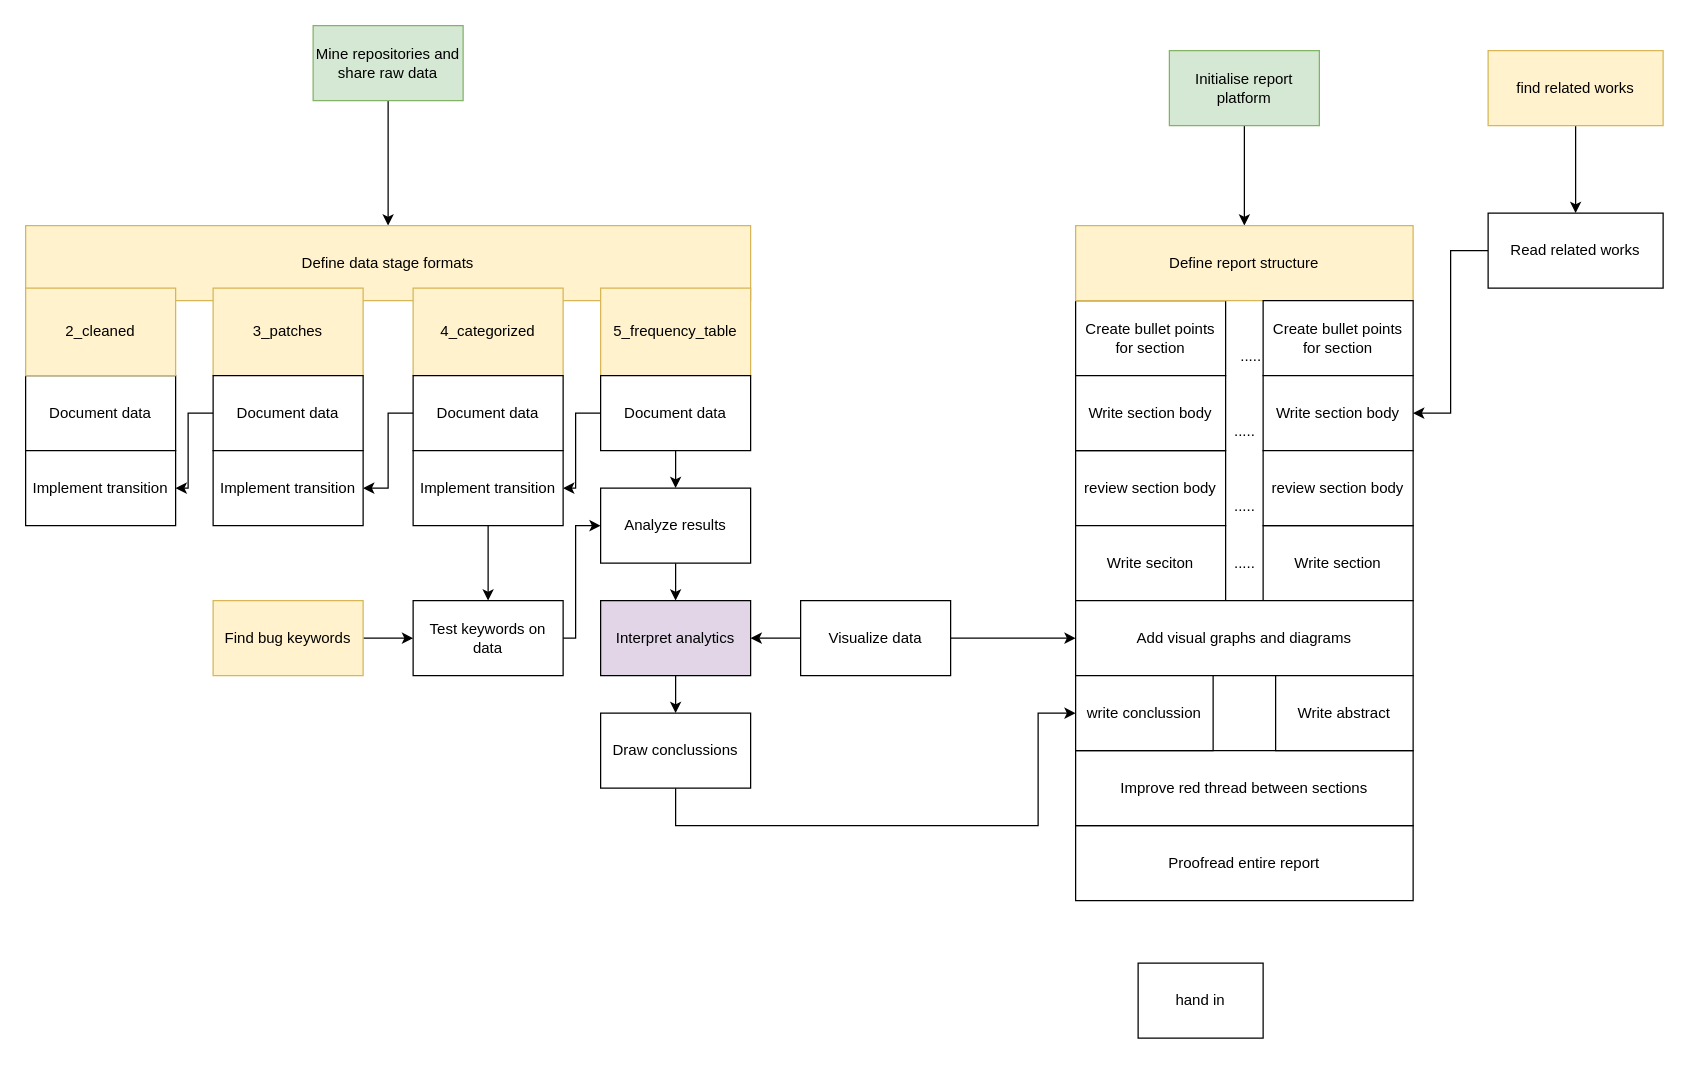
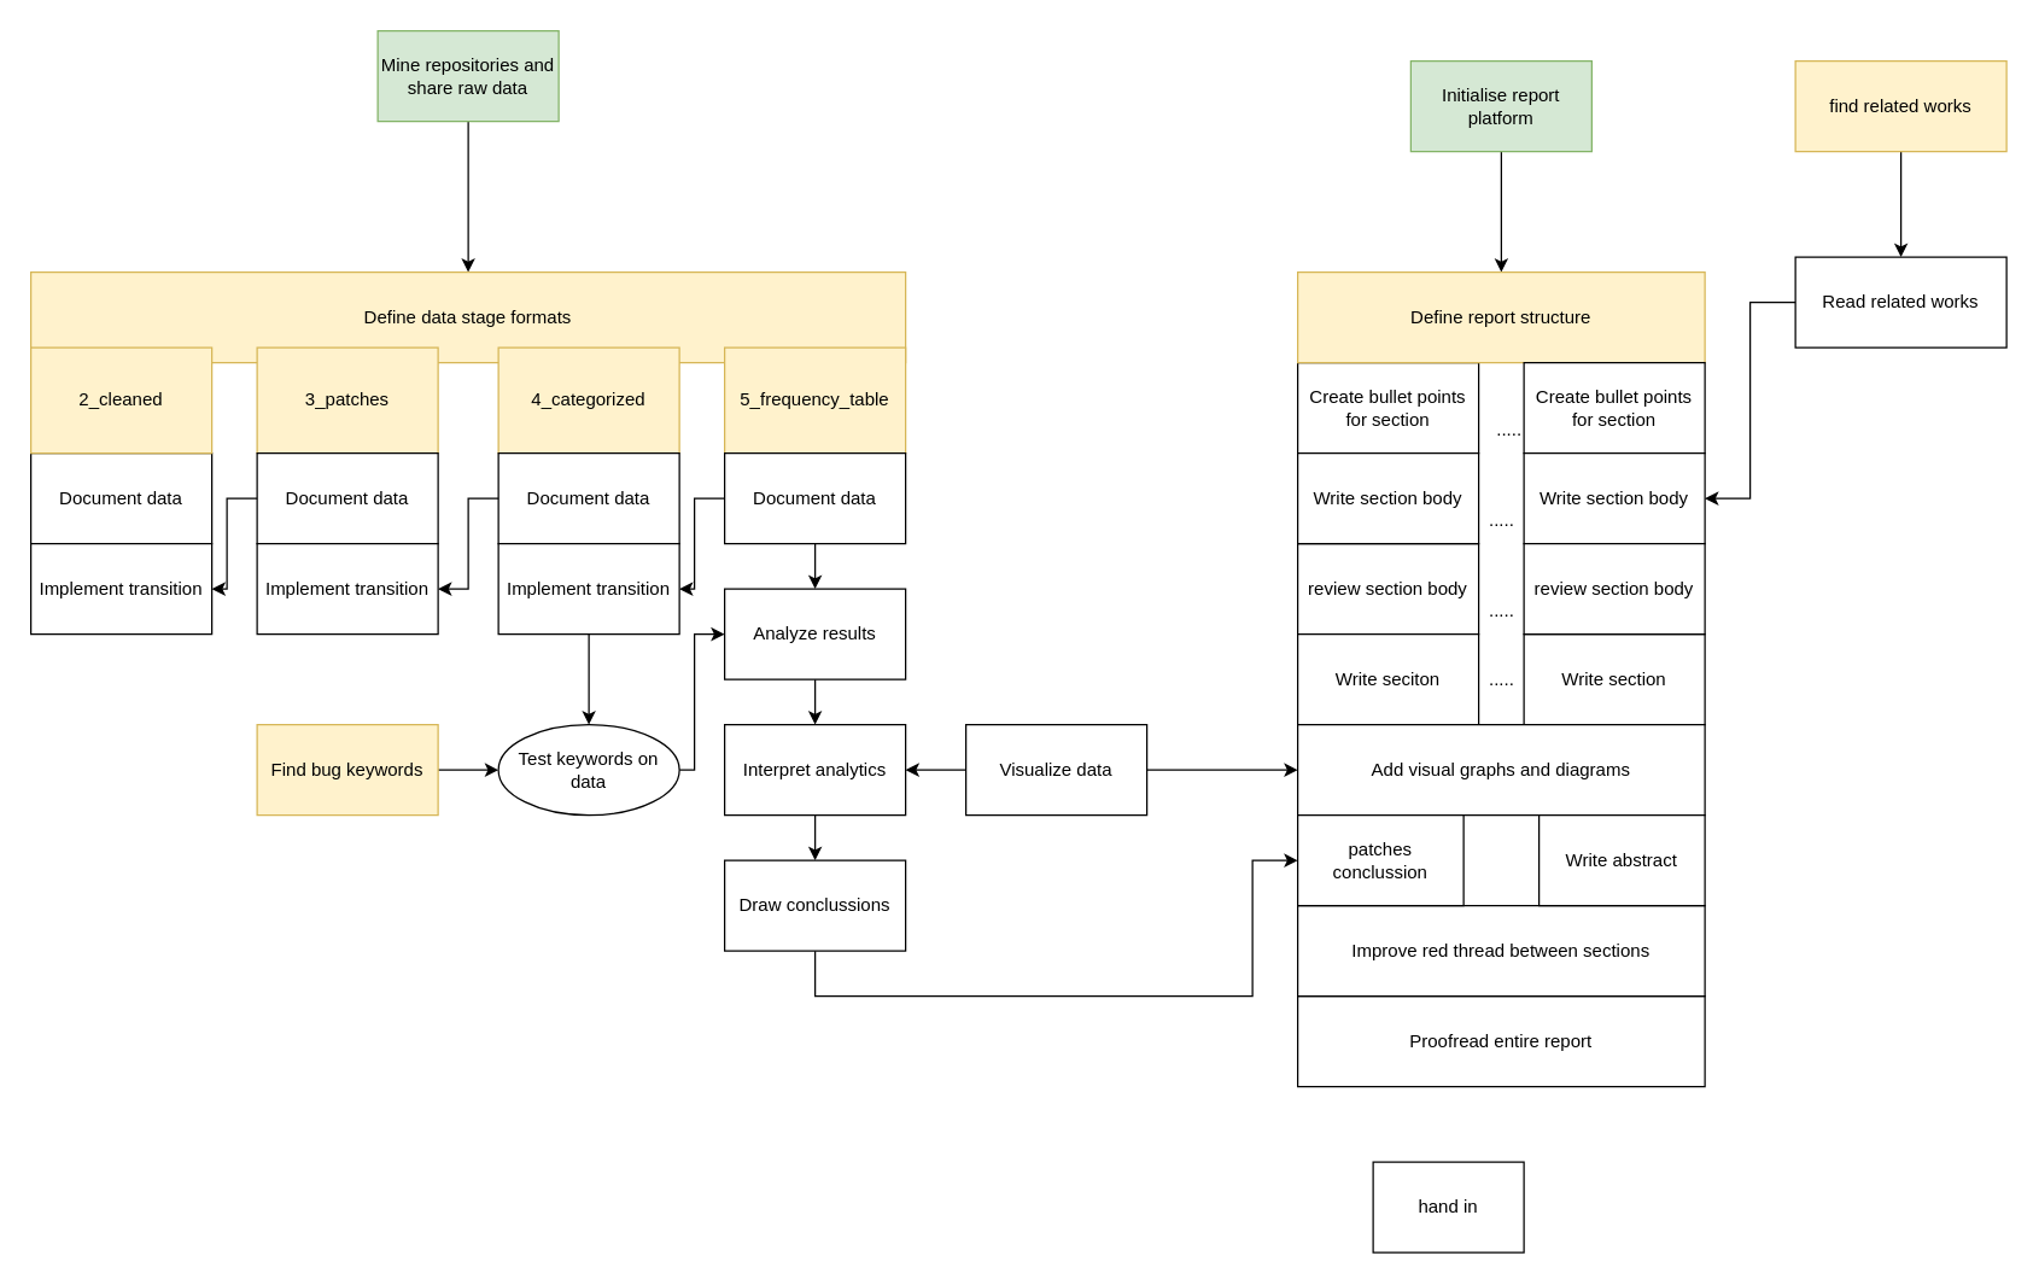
  <mxCell id="0" />
  <mxCell id="1" parent="0" />
  <mxCell id="2" style="edgeStyle=orthogonalEdgeStyle;rounded=0;orthogonalLoop=1;jettySize=auto;html=1;entryX=0.5;entryY=0;entryDx=0;entryDy=0;" edge="1" parent="1" source="3" target="4"><mxGeometry relative="1" as="geometry" /></mxCell>
  <mxCell id="3" value="Mine repositories and share&lt;span style=&quot;background-color: transparent; color: light-dark(rgb(0, 0, 0), rgb(255, 255, 255));&quot;&gt;&amp;nbsp;raw data&lt;/span&gt;" style="rounded=0;whiteSpace=wrap;html=1;fillColor=#d5e8d4;strokeColor=#82b366;" vertex="1" parent="1"><mxGeometry x="250" y="20" width="120" height="60" as="geometry" /></mxCell>
  <mxCell id="4" value="Define data stage formats" style="rounded=0;whiteSpace=wrap;html=1;fillColor=#fff2cc;strokeColor=#d6b656;" vertex="1" parent="1"><mxGeometry x="20" y="180" width="580" height="60" as="geometry" /></mxCell>
  <mxCell id="5" style="edgeStyle=orthogonalEdgeStyle;rounded=0;orthogonalLoop=1;jettySize=auto;html=1;exitX=0.5;exitY=1;exitDx=0;exitDy=0;" edge="1" parent="1" source="22" target="14"><mxGeometry relative="1" as="geometry" /></mxCell>
  <mxCell id="6" value="Document data" style="rounded=0;whiteSpace=wrap;html=1;" vertex="1" parent="1"><mxGeometry x="20" y="300" width="120" height="60" as="geometry" /></mxCell>
  <mxCell id="7" value="2_cleaned" style="rounded=0;whiteSpace=wrap;html=1;fillColor=#fff2cc;strokeColor=#d6b656;" vertex="1" parent="1"><mxGeometry x="20" y="230" width="120" height="70" as="geometry" /></mxCell>
  <mxCell id="8" value="3_patches" style="rounded=0;whiteSpace=wrap;html=1;fillColor=#fff2cc;strokeColor=#d6b656;" vertex="1" parent="1"><mxGeometry x="170" y="230" width="120" height="70" as="geometry" /></mxCell>
  <mxCell id="9" value="4_categorized" style="rounded=0;whiteSpace=wrap;html=1;fillColor=#fff2cc;strokeColor=#d6b656;" vertex="1" parent="1"><mxGeometry x="330" y="230" width="120" height="70" as="geometry" /></mxCell>
  <mxCell id="10" value="5_frequency_table" style="rounded=0;whiteSpace=wrap;html=1;fillColor=#fff2cc;strokeColor=#d6b656;" vertex="1" parent="1"><mxGeometry x="480" y="230" width="120" height="70" as="geometry" /></mxCell>
  <mxCell id="11" style="edgeStyle=orthogonalEdgeStyle;rounded=0;orthogonalLoop=1;jettySize=auto;html=1;" edge="1" parent="1" source="12" target="14"><mxGeometry relative="1" as="geometry" /></mxCell>
  <mxCell id="12" value="Find bug keywords" style="rounded=0;whiteSpace=wrap;html=1;fillColor=#fff2cc;strokeColor=#d6b656;" vertex="1" parent="1"><mxGeometry x="170" y="480" width="120" height="60" as="geometry" /></mxCell>
  <mxCell id="13" style="edgeStyle=orthogonalEdgeStyle;rounded=0;orthogonalLoop=1;jettySize=auto;html=1;entryX=0;entryY=0.5;entryDx=0;entryDy=0;" edge="1" parent="1" source="14" target="16"><mxGeometry relative="1" as="geometry"><Array as="points"><mxPoint x="460" y="510" /><mxPoint x="460" y="420" /></Array></mxGeometry></mxCell>
- <mxCell id="14" value="Test keywords on data" style="rounded=0;whiteSpace=wrap;html=1;" vertex="1" parent="1"><mxGeometry x="330" y="480" width="120" height="60" as="geometry" /></mxCell>
+ <mxCell id="14" value="Test keywords on data" style="ellipse;whiteSpace=wrap;html=1;" vertex="1" parent="1"><mxGeometry x="330" y="480" width="120" height="60" as="geometry" /></mxCell>
  <mxCell id="15" style="edgeStyle=orthogonalEdgeStyle;rounded=0;orthogonalLoop=1;jettySize=auto;html=1;entryX=0.5;entryY=0;entryDx=0;entryDy=0;" edge="1" parent="1" source="16" target="32"><mxGeometry relative="1" as="geometry" /></mxCell>
  <mxCell id="16" value="Analyze results" style="rounded=0;whiteSpace=wrap;html=1;" vertex="1" parent="1"><mxGeometry x="480" y="390" width="120" height="60" as="geometry" /></mxCell>
  <mxCell id="17" value="Document data" style="rounded=0;whiteSpace=wrap;html=1;" vertex="1" parent="1"><mxGeometry x="170" y="300" width="120" height="60" as="geometry" /></mxCell>
  <mxCell id="18" value="Document data" style="rounded=0;whiteSpace=wrap;html=1;" vertex="1" parent="1"><mxGeometry x="330" y="300" width="120" height="60" as="geometry" /></mxCell>
  <mxCell id="19" value="Document data" style="rounded=0;whiteSpace=wrap;html=1;" vertex="1" parent="1"><mxGeometry x="480" y="300" width="120" height="60" as="geometry" /></mxCell>
  <mxCell id="20" style="edgeStyle=orthogonalEdgeStyle;rounded=0;orthogonalLoop=1;jettySize=auto;html=1;exitX=0.5;exitY=1;exitDx=0;exitDy=0;" edge="1" parent="1" source="19" target="16"><mxGeometry relative="1" as="geometry"><mxPoint x="540" y="420" as="sourcePoint" /></mxGeometry></mxCell>
  <mxCell id="21" style="edgeStyle=orthogonalEdgeStyle;rounded=0;orthogonalLoop=1;jettySize=auto;html=1;entryX=0;entryY=0.5;entryDx=0;entryDy=0;startArrow=classic;startFill=1;endArrow=none;" edge="1" parent="1" source="22" target="19"><mxGeometry relative="1" as="geometry"><Array as="points"><mxPoint x="460" y="390" /><mxPoint x="460" y="330" /></Array></mxGeometry></mxCell>
  <mxCell id="22" value="Implement transition" style="rounded=0;whiteSpace=wrap;html=1;" vertex="1" parent="1"><mxGeometry x="330" y="360" width="120" height="60" as="geometry" /></mxCell>
  <mxCell id="23" style="edgeStyle=orthogonalEdgeStyle;rounded=0;orthogonalLoop=1;jettySize=auto;html=1;entryX=0;entryY=0.5;entryDx=0;entryDy=0;startArrow=classic;startFill=1;endArrow=none;" edge="1" parent="1" source="24" target="18"><mxGeometry relative="1" as="geometry" /></mxCell>
  <mxCell id="24" value="Implement transition" style="rounded=0;whiteSpace=wrap;html=1;" vertex="1" parent="1"><mxGeometry x="170" y="360" width="120" height="60" as="geometry" /></mxCell>
  <mxCell id="25" style="edgeStyle=orthogonalEdgeStyle;rounded=0;orthogonalLoop=1;jettySize=auto;html=1;entryX=0;entryY=0.5;entryDx=0;entryDy=0;startArrow=classic;startFill=1;endArrow=none;" edge="1" parent="1" source="26" target="17"><mxGeometry relative="1" as="geometry"><Array as="points"><mxPoint x="150" y="390" /><mxPoint x="150" y="330" /></Array></mxGeometry></mxCell>
  <mxCell id="26" value="Implement transition" style="rounded=0;whiteSpace=wrap;html=1;" vertex="1" parent="1"><mxGeometry x="20" y="360" width="120" height="60" as="geometry" /></mxCell>
  <mxCell id="27" style="edgeStyle=orthogonalEdgeStyle;rounded=0;orthogonalLoop=1;jettySize=auto;html=1;entryX=0;entryY=0.5;entryDx=0;entryDy=0;" edge="1" parent="1" source="28" target="56"><mxGeometry relative="1" as="geometry"><Array as="points"><mxPoint x="540" y="660" /><mxPoint x="830" y="660" /><mxPoint x="830" y="570" /></Array></mxGeometry></mxCell>
  <mxCell id="28" value="Draw conclussions" style="rounded=0;whiteSpace=wrap;html=1;" vertex="1" parent="1"><mxGeometry x="480" y="570" width="120" height="60" as="geometry" /></mxCell>
  <mxCell id="29" style="edgeStyle=orthogonalEdgeStyle;rounded=0;orthogonalLoop=1;jettySize=auto;html=1;" edge="1" parent="1" source="30" target="32"><mxGeometry relative="1" as="geometry" /></mxCell>
  <mxCell id="30" value="Visualize data" style="rounded=0;whiteSpace=wrap;html=1;" vertex="1" parent="1"><mxGeometry x="640" y="480" width="120" height="60" as="geometry" /></mxCell>
  <mxCell id="31" style="edgeStyle=orthogonalEdgeStyle;rounded=0;orthogonalLoop=1;jettySize=auto;html=1;" edge="1" parent="1" source="32" target="28"><mxGeometry relative="1" as="geometry" /></mxCell>
- <mxCell id="32" value="Interpret analytics" style="rounded=0;whiteSpace=wrap;html=1;fillColor=#e1d5e7;" vertex="1" parent="1"><mxGeometry x="480" y="480" width="120" height="60" as="geometry" /></mxCell>
+ <mxCell id="32" value="Interpret analytics" style="rounded=0;whiteSpace=wrap;html=1;" vertex="1" parent="1"><mxGeometry x="480" y="480" width="120" height="60" as="geometry" /></mxCell>
  <mxCell id="33" style="edgeStyle=orthogonalEdgeStyle;rounded=0;orthogonalLoop=1;jettySize=auto;html=1;entryX=0;entryY=0.5;entryDx=0;entryDy=0;exitX=1;exitY=0.5;exitDx=0;exitDy=0;" edge="1" parent="1" source="30" target="49"><mxGeometry relative="1" as="geometry"><mxPoint x="760" y="600" as="sourcePoint" /></mxGeometry></mxCell>
  <mxCell id="34" value="Create bullet points for section" style="rounded=0;whiteSpace=wrap;html=1;" vertex="1" parent="1"><mxGeometry x="860" y="240" width="120" height="60" as="geometry" /></mxCell>
  <mxCell id="35" value="review section body" style="rounded=0;whiteSpace=wrap;html=1;" vertex="1" parent="1"><mxGeometry x="860" y="360" width="120" height="60" as="geometry" /></mxCell>
  <mxCell id="36" style="edgeStyle=orthogonalEdgeStyle;rounded=0;orthogonalLoop=1;jettySize=auto;html=1;entryX=0.5;entryY=0;entryDx=0;entryDy=0;" edge="1" parent="1" source="37" target="39"><mxGeometry relative="1" as="geometry" /></mxCell>
  <mxCell id="37" value="Initialise report platform" style="rounded=0;whiteSpace=wrap;html=1;fillColor=#d5e8d4;strokeColor=#82b366;" vertex="1" parent="1"><mxGeometry x="935" y="40" width="120" height="60" as="geometry" /></mxCell>
  <mxCell id="38" value="Write section" style="rounded=0;whiteSpace=wrap;html=1;" vertex="1" parent="1"><mxGeometry x="1010" y="420" width="120" height="60" as="geometry" /></mxCell>
  <mxCell id="39" value="Define report structure" style="rounded=0;whiteSpace=wrap;html=1;fillColor=#fff2cc;strokeColor=#d6b656;" vertex="1" parent="1"><mxGeometry x="860" y="180" width="270" height="60" as="geometry" /></mxCell>
  <mxCell id="40" value="....." style="text;html=1;align=center;verticalAlign=middle;resizable=0;points=[];autosize=1;strokeColor=none;fillColor=none;" vertex="1" parent="1"><mxGeometry x="980" y="270" width="40" height="30" as="geometry" /></mxCell>
  <mxCell id="41" value="Write section body" style="rounded=0;whiteSpace=wrap;html=1;" vertex="1" parent="1"><mxGeometry x="860" y="300" width="120" height="60" as="geometry" /></mxCell>
  <mxCell id="42" value="Create bullet points for section" style="rounded=0;whiteSpace=wrap;html=1;" vertex="1" parent="1"><mxGeometry x="1010" y="240" width="120" height="60" as="geometry" /></mxCell>
  <mxCell id="43" value="Proofread entire report" style="rounded=0;whiteSpace=wrap;html=1;" vertex="1" parent="1"><mxGeometry x="860" y="660" width="270" height="60" as="geometry" /></mxCell>
  <mxCell id="44" value="Write section body" style="rounded=0;whiteSpace=wrap;html=1;" vertex="1" parent="1"><mxGeometry x="1010" y="300" width="120" height="60" as="geometry" /></mxCell>
  <mxCell id="45" value="....." style="text;html=1;align=center;verticalAlign=middle;resizable=0;points=[];autosize=1;strokeColor=none;fillColor=none;" vertex="1" parent="1"><mxGeometry x="975" y="330" width="40" height="30" as="geometry" /></mxCell>
  <mxCell id="46" value="review section body" style="rounded=0;whiteSpace=wrap;html=1;" vertex="1" parent="1"><mxGeometry x="1010" y="360" width="120" height="60" as="geometry" /></mxCell>
  <mxCell id="47" value="Improve red thread between sections" style="rounded=0;whiteSpace=wrap;html=1;" vertex="1" parent="1"><mxGeometry x="860" y="600" width="270" height="60" as="geometry" /></mxCell>
  <mxCell id="48" value="Write seciton" style="rounded=0;whiteSpace=wrap;html=1;" vertex="1" parent="1"><mxGeometry x="860" y="420" width="120" height="60" as="geometry" /></mxCell>
  <mxCell id="49" value="Add visual graphs and diagrams" style="rounded=0;whiteSpace=wrap;html=1;" vertex="1" parent="1"><mxGeometry x="860" y="480" width="270" height="60" as="geometry" /></mxCell>
  <mxCell id="50" value="....." style="text;html=1;align=center;verticalAlign=middle;resizable=0;points=[];autosize=1;strokeColor=none;fillColor=none;" vertex="1" parent="1"><mxGeometry x="975" y="390" width="40" height="30" as="geometry" /></mxCell>
  <mxCell id="51" value="....." style="text;html=1;align=center;verticalAlign=middle;resizable=0;points=[];autosize=1;strokeColor=none;fillColor=none;" vertex="1" parent="1"><mxGeometry x="975" y="435" width="40" height="30" as="geometry" /></mxCell>
  <mxCell id="52" style="edgeStyle=orthogonalEdgeStyle;rounded=0;orthogonalLoop=1;jettySize=auto;html=1;entryX=0.5;entryY=0;entryDx=0;entryDy=0;" edge="1" parent="1" source="53" target="55"><mxGeometry relative="1" as="geometry" /></mxCell>
  <mxCell id="53" value="find related works" style="rounded=0;whiteSpace=wrap;html=1;fillColor=#fff2cc;strokeColor=#d6b656;" vertex="1" parent="1"><mxGeometry x="1190" y="40" width="140" height="60" as="geometry" /></mxCell>
  <mxCell id="54" style="edgeStyle=orthogonalEdgeStyle;rounded=0;orthogonalLoop=1;jettySize=auto;html=1;entryX=1;entryY=0.5;entryDx=0;entryDy=0;" edge="1" parent="1" source="55" target="44"><mxGeometry relative="1" as="geometry" /></mxCell>
  <mxCell id="55" value="Read related works" style="rounded=0;whiteSpace=wrap;html=1;" vertex="1" parent="1"><mxGeometry x="1190" y="170" width="140" height="60" as="geometry" /></mxCell>
- <mxCell id="56" value="write conclussion" style="rounded=0;whiteSpace=wrap;html=1;" vertex="1" parent="1"><mxGeometry x="860" y="540" width="110" height="60" as="geometry" /></mxCell>
+ <mxCell id="56" value="patches conclussion" style="rounded=0;whiteSpace=wrap;html=1;" vertex="1" parent="1"><mxGeometry x="860" y="540" width="110" height="60" as="geometry" /></mxCell>
  <mxCell id="57" value="Write abstract" style="rounded=0;whiteSpace=wrap;html=1;" vertex="1" parent="1"><mxGeometry x="1020" y="540" width="110" height="60" as="geometry" /></mxCell>
  <mxCell id="58" value="hand in" style="rounded=0;whiteSpace=wrap;html=1;" vertex="1" parent="1"><mxGeometry x="910" y="770" width="100" height="60" as="geometry" /></mxCell>
